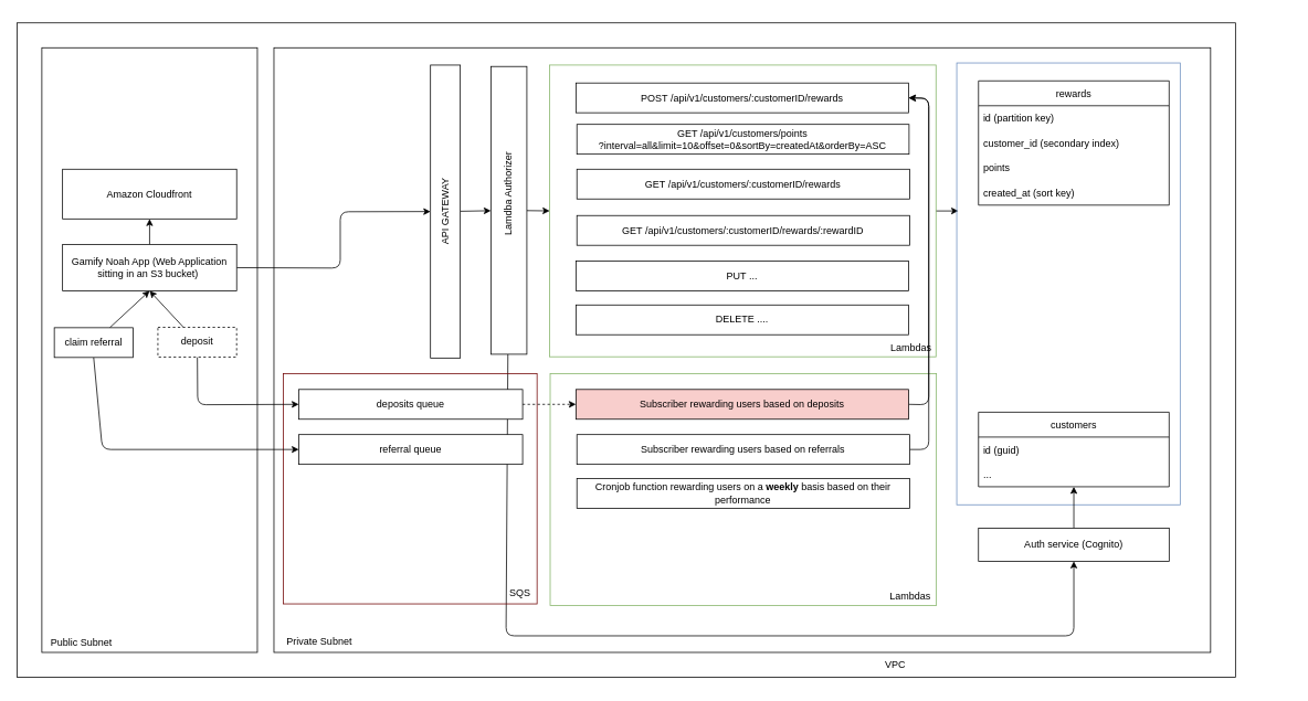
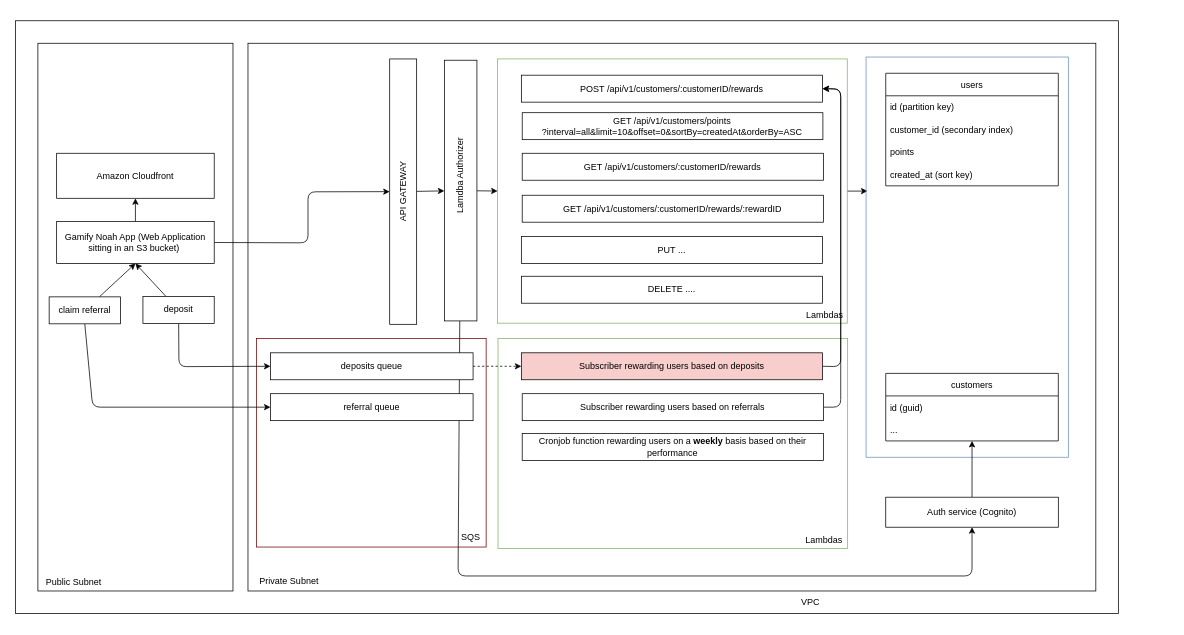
  <mxCell id="0" />
  <mxCell id="1" parent="0" />
  <mxCell id="2" value="" style="rounded=0;whiteSpace=wrap;html=1;fontSize=12;labelBackgroundColor=none;" parent="1" vertex="1"><mxGeometry x="20" y="27" width="1470" height="790" as="geometry" /></mxCell>
  <mxCell id="3" value="" style="rounded=0;whiteSpace=wrap;html=1;fontSize=12;labelBorderColor=default;fontStyle=1" parent="1" vertex="1"><mxGeometry x="330" y="57" width="1130" height="730" as="geometry" /></mxCell>
  <mxCell id="4" style="edgeStyle=none;html=1;entryX=0.665;entryY=0.007;entryDx=0;entryDy=0;entryPerimeter=0;" edge="1" parent="1" source="5" target="6"><mxGeometry relative="1" as="geometry" /></mxCell>
  <mxCell id="5" value="" style="rounded=0;whiteSpace=wrap;html=1;rotation=-90;fillColor=none;strokeColor=#82b366;" parent="1" vertex="1"><mxGeometry x="719.59" y="20.97" width="352.18" height="466.02" as="geometry" /></mxCell>
  <mxCell id="6" value="" style="rounded=0;whiteSpace=wrap;html=1;rotation=-90;fillColor=none;strokeColor=#6c8ebf;" parent="1" vertex="1"><mxGeometry x="1021.84" y="207.26" width="533.39" height="269.58" as="geometry" /></mxCell>
  <mxCell id="7" value="" style="rounded=0;whiteSpace=wrap;html=1;fontSize=12;labelBorderColor=#FFFFFF;" parent="1" vertex="1"><mxGeometry x="50" y="57" width="260" height="730" as="geometry" /></mxCell>
  <mxCell id="8" value="Public Subnet" style="text;html=1;strokeColor=none;fillColor=none;align=center;verticalAlign=middle;whiteSpace=wrap;rounded=0;fontSize=12;" parent="1" vertex="1"><mxGeometry x="38" y="765" width="120" height="20" as="geometry" /></mxCell>
  <mxCell id="9" value="" style="edgeStyle=none;html=1;fontSize=12;" parent="1" source="11" target="12" edge="1"><mxGeometry relative="1" as="geometry" /></mxCell>
  <mxCell id="10" style="edgeStyle=none;html=1;entryX=0.5;entryY=0;entryDx=0;entryDy=0;exitX=1;exitY=0.5;exitDx=0;exitDy=0;" edge="1" parent="1" source="11" target="18"><mxGeometry relative="1" as="geometry"><Array as="points"><mxPoint x="410" y="323" /><mxPoint x="410" y="255" /></Array></mxGeometry></mxCell>
  <mxCell id="11" value="Gamify Noah App (Web Application sitting in an S3 bucket)&amp;nbsp;" style="rounded=0;whiteSpace=wrap;html=1;" parent="1" vertex="1"><mxGeometry x="75" y="294.53" width="210" height="55.99" as="geometry" /></mxCell>
  <mxCell id="12" value="Amazon Cloudfront" style="rounded=0;whiteSpace=wrap;html=1;" parent="1" vertex="1"><mxGeometry x="75" y="203.62" width="210" height="60" as="geometry" /></mxCell>
  <mxCell id="13" value="Private Subnet" style="text;html=1;strokeColor=none;fillColor=none;align=center;verticalAlign=middle;whiteSpace=wrap;rounded=0;fontSize=12;" parent="1" vertex="1"><mxGeometry x="325" y="764" width="120" height="20" as="geometry" /></mxCell>
  <mxCell id="14" value="VPC" style="text;html=1;strokeColor=none;fillColor=none;align=center;verticalAlign=middle;whiteSpace=wrap;rounded=0;fontSize=12;" parent="1" vertex="1"><mxGeometry x="1020" y="792" width="120" height="20" as="geometry" /></mxCell>
  <mxCell id="15" value="" style="edgeStyle=none;html=1;" parent="1" source="16" target="28" edge="1"><mxGeometry relative="1" as="geometry" /></mxCell>
- <mxCell id="16" value="Auth service (Cognito)" style="rounded=0;whiteSpace=wrap;html=1;labelBackgroundColor=none;labelBorderColor=none;fontSize=12;" parent="1" vertex="1"><mxGeometry x="1180" y="637" width="230" height="40" as="geometry" /></mxCell>
+ <mxCell id="16" value="Auth service (Cognito)" style="rounded=0;whiteSpace=wrap;html=1;labelBackgroundColor=none;labelBorderColor=none;fontSize=12;" parent="1" vertex="1"><mxGeometry x="1180" y="662" width="230" height="40" as="geometry" /></mxCell>
  <mxCell id="17" style="edgeStyle=none;html=1;" parent="1" source="18" target="24" edge="1"><mxGeometry relative="1" as="geometry" /></mxCell>
  <mxCell id="18" value="API GATEWAY" style="rounded=0;whiteSpace=wrap;html=1;rotation=-90;" parent="1" vertex="1"><mxGeometry x="360" y="236.79" width="353.67" height="35.93" as="geometry" /></mxCell>
  <mxCell id="19" value="GET /api/v1/customers/points&lt;br&gt;?interval=all&amp;amp;limit=10&amp;amp;offset=0&amp;amp;sortBy=createdAt&amp;amp;orderBy=ASC" style="rounded=0;whiteSpace=wrap;html=1;" parent="1" vertex="1"><mxGeometry x="695.48" y="149.55" width="400.75" height="35.93" as="geometry" /></mxCell>
  <mxCell id="20" value="GET /api/v1/customers/:customerID/rewards" style="rounded=0;whiteSpace=wrap;html=1;" parent="1" vertex="1"><mxGeometry x="695.48" y="203.62" width="401.5" height="35.93" as="geometry" /></mxCell>
  <mxCell id="21" value="PUT ..." style="rounded=0;whiteSpace=wrap;html=1;" parent="1" vertex="1"><mxGeometry x="694.35" y="314.59" width="401.5" height="35.93" as="geometry" /></mxCell>
  <mxCell id="22" style="edgeStyle=none;html=1;entryX=0.5;entryY=0;entryDx=0;entryDy=0;" edge="1" parent="1" source="24" target="5"><mxGeometry relative="1" as="geometry" /></mxCell>
  <mxCell id="23" style="edgeStyle=none;html=1;entryX=0.5;entryY=1;entryDx=0;entryDy=0;" edge="1" parent="1" source="24" target="16"><mxGeometry relative="1" as="geometry"><Array as="points"><mxPoint x="610" y="767" /><mxPoint x="1295" y="767" /></Array></mxGeometry></mxCell>
  <mxCell id="24" value="&lt;blockquote style=&quot;margin: 0 0 0 40px ; border: none ; padding: 0px&quot;&gt;Lamdba Authorizer&lt;/blockquote&gt;" style="rounded=0;whiteSpace=wrap;html=1;rotation=-90;" parent="1" vertex="1"><mxGeometry x="439.71" y="231.63" width="347.45" height="43.4" as="geometry" /></mxCell>
  <mxCell id="25" value="GET /api/v1/customers/:customerID/rewards/:rewardID" style="rounded=0;whiteSpace=wrap;html=1;" parent="1" vertex="1"><mxGeometry x="695.48" y="259.55" width="401.5" height="35.93" as="geometry" /></mxCell>
  <mxCell id="26" value="customers" style="swimlane;fontStyle=0;childLayout=stackLayout;horizontal=1;startSize=30;horizontalStack=0;resizeParent=1;resizeParentMax=0;resizeLast=0;collapsible=1;marginBottom=0;" parent="1" vertex="1"><mxGeometry x="1180" y="497" width="230" height="90" as="geometry" /></mxCell>
  <mxCell id="27" value="id (guid)" style="text;strokeColor=none;fillColor=none;align=left;verticalAlign=middle;spacingLeft=4;spacingRight=4;overflow=hidden;points=[[0,0.5],[1,0.5]];portConstraint=eastwest;rotatable=0;" parent="26" vertex="1"><mxGeometry y="30" width="230" height="30" as="geometry" /></mxCell>
  <mxCell id="28" value="..." style="text;strokeColor=none;fillColor=none;align=left;verticalAlign=middle;spacingLeft=4;spacingRight=4;overflow=hidden;points=[[0,0.5],[1,0.5]];portConstraint=eastwest;rotatable=0;" parent="26" vertex="1"><mxGeometry y="60" width="230" height="30" as="geometry" /></mxCell>
- <mxCell id="29" value="rewards" style="swimlane;fontStyle=0;childLayout=stackLayout;horizontal=1;startSize=30;horizontalStack=0;resizeParent=1;resizeParentMax=0;resizeLast=0;collapsible=1;marginBottom=0;" parent="1" vertex="1"><mxGeometry x="1180" y="97" width="230" height="150" as="geometry" /></mxCell>
+ <mxCell id="29" value="users" style="swimlane;fontStyle=0;childLayout=stackLayout;horizontal=1;startSize=30;horizontalStack=0;resizeParent=1;resizeParentMax=0;resizeLast=0;collapsible=1;marginBottom=0;" parent="1" vertex="1"><mxGeometry x="1180" y="97" width="230" height="150" as="geometry" /></mxCell>
  <mxCell id="30" value="id (partition key)" style="text;strokeColor=none;fillColor=none;align=left;verticalAlign=middle;spacingLeft=4;spacingRight=4;overflow=hidden;points=[[0,0.5],[1,0.5]];portConstraint=eastwest;rotatable=0;" parent="29" vertex="1"><mxGeometry y="30" width="230" height="30" as="geometry" /></mxCell>
  <mxCell id="31" value="customer_id (secondary index)" style="text;strokeColor=none;fillColor=none;align=left;verticalAlign=middle;spacingLeft=4;spacingRight=4;overflow=hidden;points=[[0,0.5],[1,0.5]];portConstraint=eastwest;rotatable=0;" parent="29" vertex="1"><mxGeometry y="60" width="230" height="30" as="geometry" /></mxCell>
  <mxCell id="32" value="points" style="text;strokeColor=none;fillColor=none;align=left;verticalAlign=middle;spacingLeft=4;spacingRight=4;overflow=hidden;points=[[0,0.5],[1,0.5]];portConstraint=eastwest;rotatable=0;" parent="29" vertex="1"><mxGeometry y="90" width="230" height="30" as="geometry" /></mxCell>
  <mxCell id="33" value="created_at (sort key)" style="text;strokeColor=none;fillColor=none;align=left;verticalAlign=middle;spacingLeft=4;spacingRight=4;overflow=hidden;points=[[0,0.5],[1,0.5]];portConstraint=eastwest;rotatable=0;" parent="29" vertex="1"><mxGeometry y="120" width="230" height="30" as="geometry" /></mxCell>
  <mxCell id="34" value="DELETE ...." style="rounded=0;whiteSpace=wrap;html=1;" parent="1" vertex="1"><mxGeometry x="694.35" y="367.53" width="401.5" height="35.93" as="geometry" /></mxCell>
  <mxCell id="35" value="POST /api/v1/customers/:customerID/rewards" style="rounded=0;whiteSpace=wrap;html=1;" parent="1" vertex="1"><mxGeometry x="694.35" y="99.55" width="401.5" height="35.93" as="geometry" /></mxCell>
  <mxCell id="36" value="" style="rounded=0;whiteSpace=wrap;html=1;rotation=-90;fillColor=none;strokeColor=#82b366;" vertex="1" parent="1"><mxGeometry x="756.41" y="357.42" width="279.65" height="465.99" as="geometry" /></mxCell>
  <mxCell id="37" style="edgeStyle=none;html=1;entryX=1;entryY=0.5;entryDx=0;entryDy=0;exitX=1;exitY=0.5;exitDx=0;exitDy=0;" edge="1" parent="1" source="38" target="35"><mxGeometry relative="1" as="geometry"><Array as="points"><mxPoint x="1120" y="488" /><mxPoint x="1120" y="118" /></Array></mxGeometry></mxCell>
  <mxCell id="38" value="Subscriber rewarding users based on deposits" style="rounded=0;whiteSpace=wrap;html=1;fillColor=#f8cecc;" vertex="1" parent="1"><mxGeometry x="694.35" y="469.55" width="401.5" height="35.93" as="geometry" /></mxCell>
  <mxCell id="39" value="Cronjob function rewarding users on a&amp;nbsp;&lt;b&gt;weekly&lt;/b&gt; basis based on their performance" style="rounded=0;whiteSpace=wrap;html=1;" vertex="1" parent="1"><mxGeometry x="695.48" y="577" width="401.5" height="35.93" as="geometry" /></mxCell>
  <mxCell id="40" value="" style="rounded=0;whiteSpace=wrap;html=1;rotation=-90;fillColor=none;strokeColor=#6F0000;fontColor=#ffffff;" vertex="1" parent="1"><mxGeometry x="355.5" y="436.51" width="277.84" height="305.99" as="geometry" /></mxCell>
  <mxCell id="41" style="edgeStyle=none;html=1;dashed=1;" edge="1" parent="1" source="42" target="38"><mxGeometry relative="1" as="geometry" /></mxCell>
  <mxCell id="42" value="deposits queue" style="rounded=0;whiteSpace=wrap;html=1;" vertex="1" parent="1"><mxGeometry x="360" y="469.55" width="270" height="35.93" as="geometry" /></mxCell>
  <mxCell id="43" value="Lambdas" style="text;html=1;strokeColor=none;fillColor=none;align=center;verticalAlign=middle;whiteSpace=wrap;rounded=0;fontSize=12;" vertex="1" parent="1"><mxGeometry x="1038.84" y="410.46" width="120" height="20" as="geometry" /></mxCell>
  <mxCell id="44" value="Lambdas" style="text;html=1;strokeColor=none;fillColor=none;align=center;verticalAlign=middle;whiteSpace=wrap;rounded=0;fontSize=12;" vertex="1" parent="1"><mxGeometry x="1038" y="709" width="120" height="20" as="geometry" /></mxCell>
  <mxCell id="45" value="SQS" style="text;html=1;strokeColor=none;fillColor=none;align=center;verticalAlign=middle;whiteSpace=wrap;rounded=0;fontSize=12;" vertex="1" parent="1"><mxGeometry x="567" y="706" width="120" height="20" as="geometry" /></mxCell>
  <mxCell id="46" value="referral queue" style="rounded=0;whiteSpace=wrap;html=1;" vertex="1" parent="1"><mxGeometry x="360" y="524.04" width="270" height="35.93" as="geometry" /></mxCell>
  <mxCell id="47" style="edgeStyle=none;html=1;entryX=0;entryY=0.5;entryDx=0;entryDy=0;exitX=0.5;exitY=1;exitDx=0;exitDy=0;" edge="1" parent="1" source="49" target="46"><mxGeometry relative="1" as="geometry"><Array as="points"><mxPoint x="123" y="542" /></Array></mxGeometry></mxCell>
  <mxCell id="48" style="edgeStyle=none;html=1;entryX=0.5;entryY=1;entryDx=0;entryDy=0;" edge="1" parent="1" source="49" target="11"><mxGeometry relative="1" as="geometry" /></mxCell>
  <mxCell id="49" value="claim referral" style="rounded=0;whiteSpace=wrap;html=1;" vertex="1" parent="1"><mxGeometry x="65" y="395" width="95" height="35.93" as="geometry" /></mxCell>
  <mxCell id="50" style="edgeStyle=none;html=1;entryX=0;entryY=0.5;entryDx=0;entryDy=0;" edge="1" parent="1" source="52" target="42"><mxGeometry relative="1" as="geometry"><Array as="points"><mxPoint x="238" y="488" /></Array></mxGeometry></mxCell>
  <mxCell id="51" style="edgeStyle=none;html=1;entryX=0.5;entryY=1;entryDx=0;entryDy=0;" edge="1" parent="1" source="52" target="11"><mxGeometry relative="1" as="geometry" /></mxCell>
- <mxCell id="52" value="deposit" style="rounded=0;whiteSpace=wrap;html=1;dashed=1;" vertex="1" parent="1"><mxGeometry x="190" y="394.53" width="95" height="35.93" as="geometry" /></mxCell>
+ <mxCell id="52" value="deposit" style="rounded=0;whiteSpace=wrap;html=1;" vertex="1" parent="1"><mxGeometry x="190" y="394.53" width="95" height="35.93" as="geometry" /></mxCell>
  <mxCell id="53" style="edgeStyle=none;html=1;entryX=1;entryY=0.5;entryDx=0;entryDy=0;exitX=1;exitY=0.5;exitDx=0;exitDy=0;" edge="1" parent="1" source="54" target="35"><mxGeometry relative="1" as="geometry"><Array as="points"><mxPoint x="1120" y="542" /><mxPoint x="1120" y="118" /></Array></mxGeometry></mxCell>
  <mxCell id="54" value="Subscriber rewarding users based on referrals" style="rounded=0;whiteSpace=wrap;html=1;" vertex="1" parent="1"><mxGeometry x="695.48" y="524.04" width="401.5" height="35.93" as="geometry" /></mxCell>
